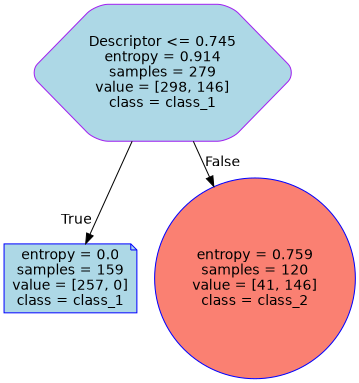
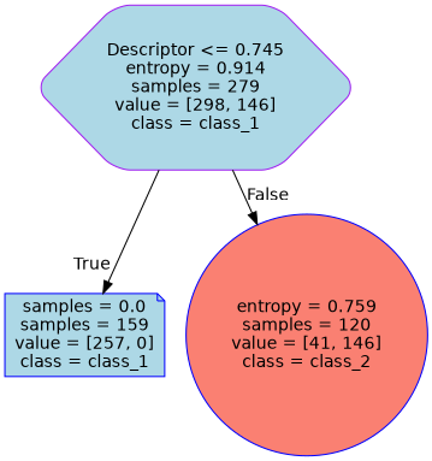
  digraph {
    node [color=blue fillcolor=lightblue fontname=helvetica style="filled, rounded"]
    edge [fontname=helvetica labeldistance=2.5]
    n1 [color=purple label="Descriptor <= 0.745\nentropy = 0.914\nsamples = 279\nvalue = [298, 146]\nclass = class_1" shape=hexagon]
-   n2 [label="entropy = 0.0\nsamples = 159\nvalue = [257, 0]\nclass = class_1" shape=note]
+   n2 [label="samples = 0.0\nsamples = 159\nvalue = [257, 0]\nclass = class_1" shape=note]
    n3 [fillcolor=salmon label="entropy = 0.759\nsamples = 120\nvalue = [41, 146]\nclass = class_2" shape=circle]
    n1 -> n2 [headlabel=True labelangle=45]
    n1 -> n3 [headlabel=False labelangle=-45]
  }
